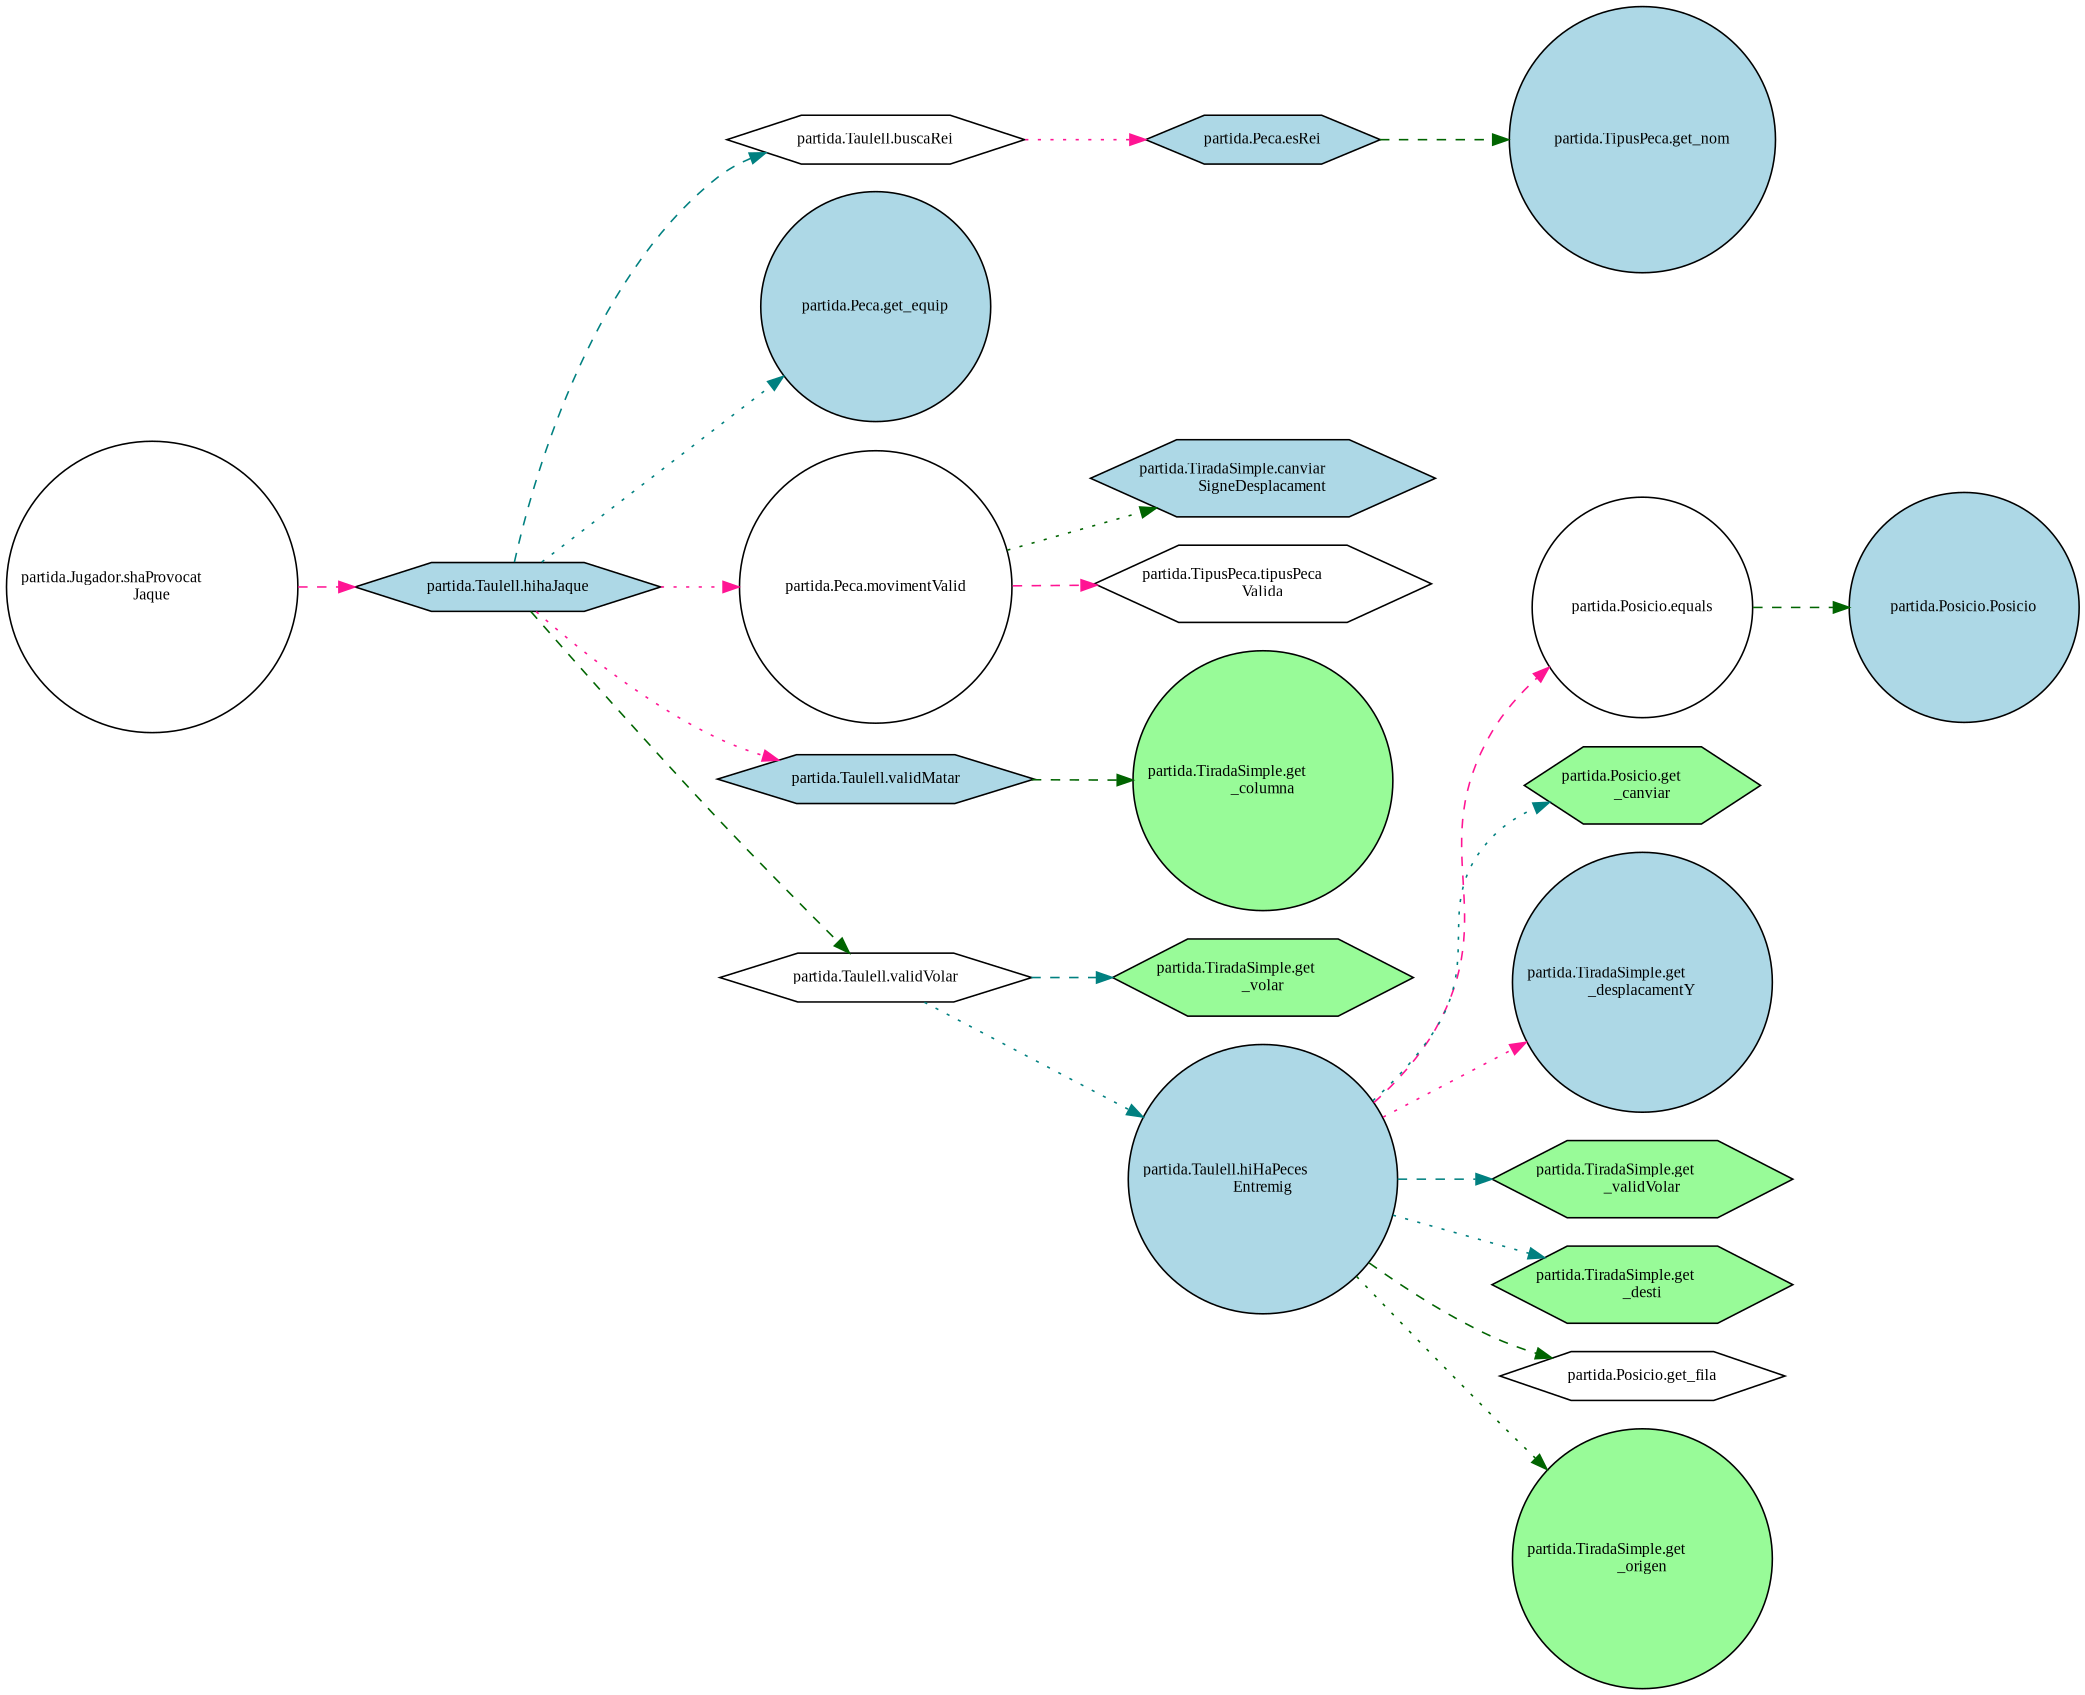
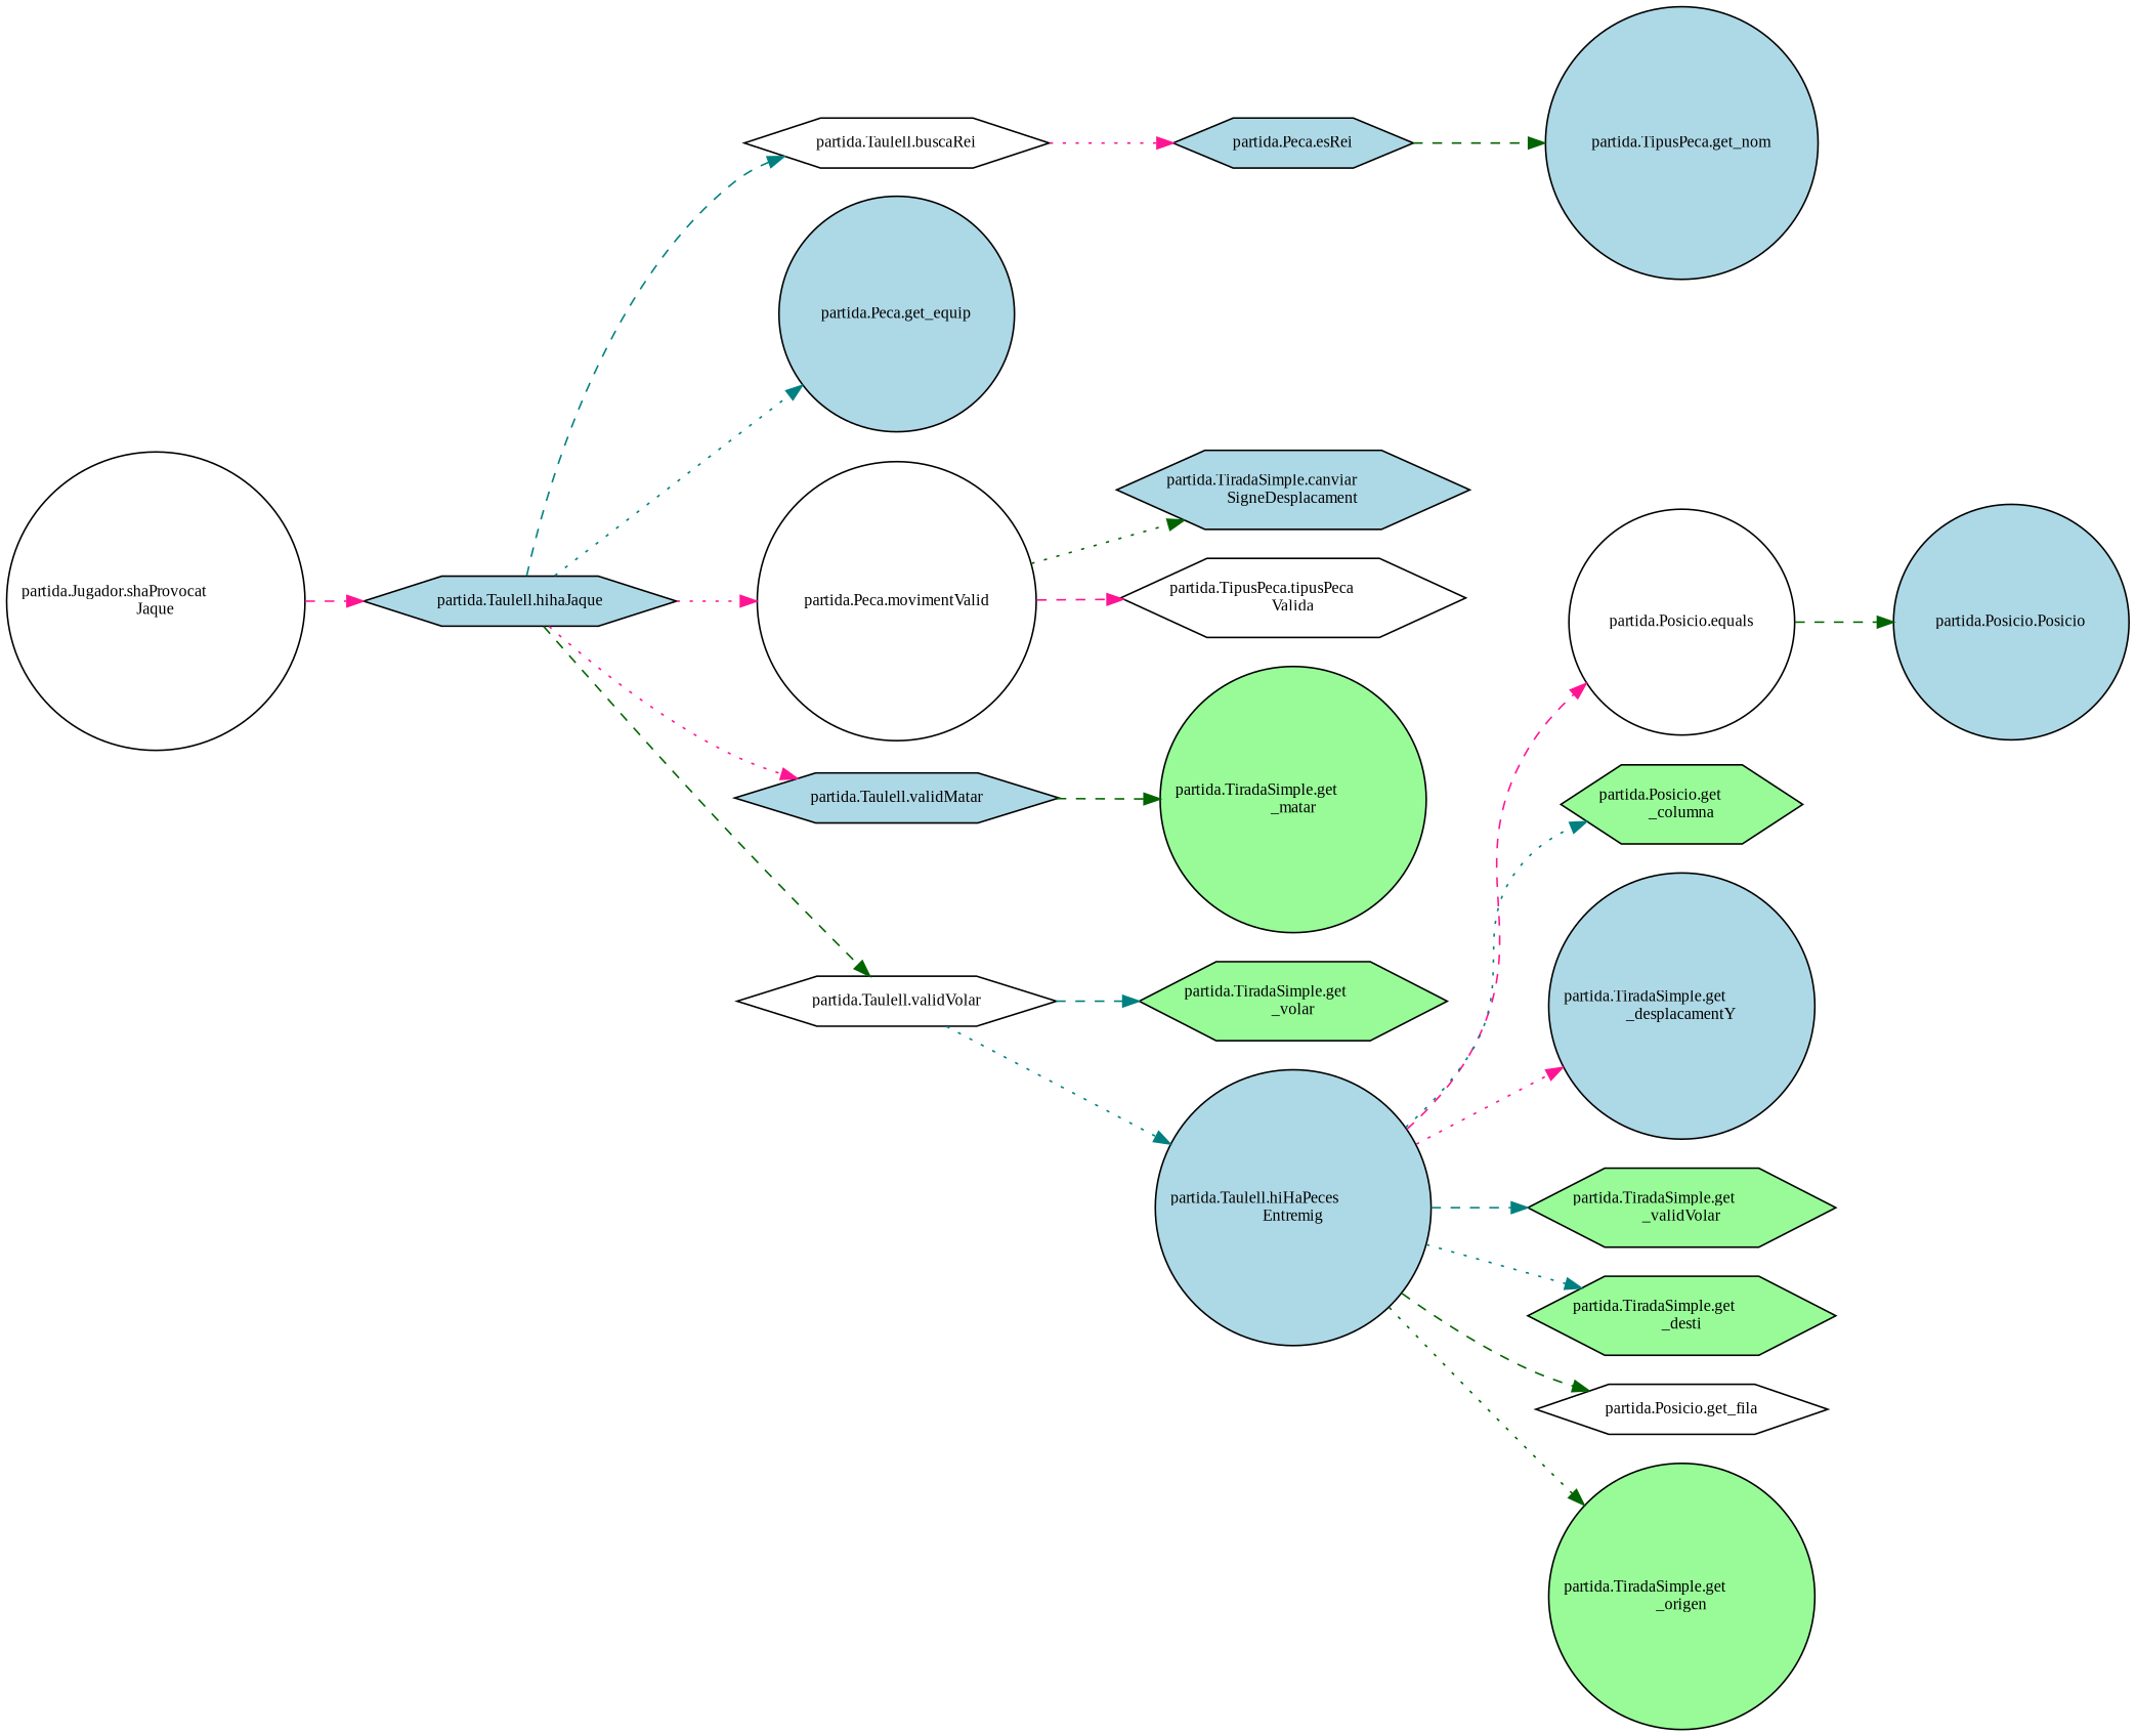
  digraph {
    fontname="Liberation Serif"
    rankdir=LR
    node [color=black fillcolor=lightblue fontname="Liberation Serif" fontsize=10 shape=hexagon style=filled]
    edge [color=deeppink fontname="Liberation Serif" fontsize=10 labelfontname=Helvetica labelfontsize=10 style=dashed]
    n1 [fillcolor=white fontcolor=black height=0.2 label="partida.Jugador.shaProvocat\lJaque" shape=circle width=0.4]
    n2 [height=0.2 label="partida.Taulell.hihaJaque" width=0.4]
    n3 [fillcolor=white height=0.2 label="partida.Taulell.buscaRei" width=0.4]
    n4 [height=0.2 label="partida.Peca.get_equip" shape=circle width=0.4]
    n5 [fillcolor=white height=0.2 label="partida.Peca.movimentValid" shape=circle width=0.4]
    n6 [height=0.2 label="partida.Taulell.validMatar" width=0.4]
    n7 [fillcolor=white height=0.2 label="partida.Taulell.validVolar" width=0.4]
    n8 [height=0.2 label="partida.Peca.esRei" width=0.4]
    n9 [height=0.2 label="partida.TiradaSimple.canviar\lSigneDesplacament" width=0.4]
    n10 [fillcolor=white height=0.2 label="partida.TipusPeca.tipusPeca\lValida" width=0.4]
-   n11 [fillcolor=palegreen height=0.2 label="partida.TiradaSimple.get\l_columna" shape=circle width=0.4]
+   n11 [fillcolor=palegreen height=0.2 label="partida.TiradaSimple.get\l_matar" shape=circle width=0.4]
    n12 [fillcolor=palegreen height=0.2 label="partida.TiradaSimple.get\l_volar" width=0.4]
    n13 [height=0.2 label="partida.Taulell.hiHaPeces\lEntremig" shape=circle width=0.4]
    n14 [height=0.2 label="partida.TipusPeca.get_nom" shape=circle width=0.4]
    n15 [fillcolor=white height=0.2 label="partida.Posicio.equals" shape=circle width=0.4]
-   n16 [fillcolor=palegreen height=0.2 label="partida.Posicio.get\l_canviar" width=0.4]
+   n16 [fillcolor=palegreen height=0.2 label="partida.Posicio.get\l_columna" width=0.4]
    n17 [height=0.2 label="partida.TiradaSimple.get\l_desplacamentY" shape=circle width=0.4]
    n18 [fillcolor=palegreen height=0.2 label="partida.TiradaSimple.get\l_validVolar" width=0.4]
    n19 [fillcolor=palegreen height=0.2 label="partida.TiradaSimple.get\l_desti" width=0.4]
    n20 [fillcolor=white height=0.2 label="partida.Posicio.get_fila" width=0.4]
    n21 [fillcolor=palegreen height=0.2 label="partida.TiradaSimple.get\l_origen" shape=circle width=0.4]
    n22 [height=0.2 label="partida.Posicio.Posicio" shape=circle width=0.4]
    n1 -> n2
    n2 -> n3 [color=teal]
    n2 -> n4 [color=teal style=dotted]
    n2 -> n5 [style=dotted]
    n2 -> n6 [style=dotted]
    n2 -> n7 [color=darkgreen]
    n3 -> n8 [style=dotted]
    n5 -> n9 [color=darkgreen style=dotted]
    n5 -> n10
    n6 -> n11 [color=darkgreen]
    n7 -> n12 [color=teal]
    n7 -> n13 [color=teal style=dotted]
    n8 -> n14 [color=darkgreen]
    n13 -> n15
    n13 -> n16 [color=teal style=dotted]
    n13 -> n17 [style=dotted]
    n13 -> n18 [color=teal]
    n13 -> n19 [color=teal style=dotted]
    n13 -> n20 [color=darkgreen]
    n13 -> n21 [color=darkgreen style=dotted]
    n15 -> n22 [color=darkgreen]
  }
